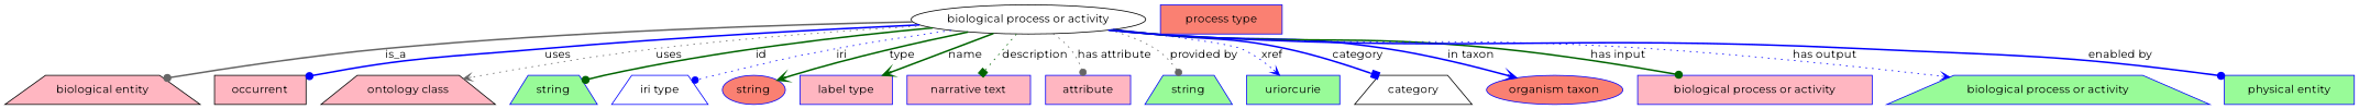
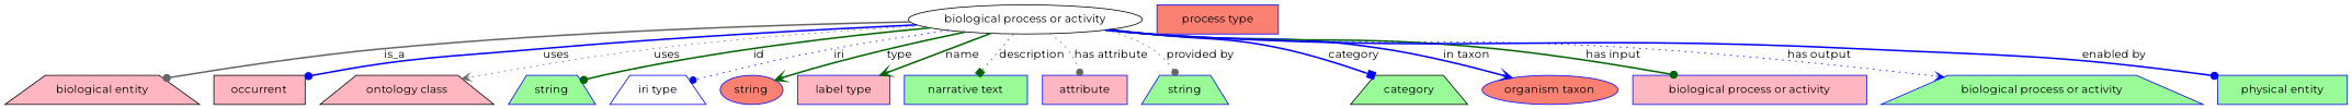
  digraph {
    fontname=Montserrat
    node [fillcolor=lightpink fontname=Montserrat shape=box style=filled color=blue]
    edge [arrowhead=dot color=blue fontname=Montserrat style=bold]
    n1 [fillcolor=white height=0.5 label="biological process or activity" shape=ellipse width=3.9899 color=""]
    "biological entity" [height=0.5 shape=trapezium width=2.3651 color=""]
    occurrent [height=0.5 width=1.5526 color=""]
    "ontology class" [height=0.5 shape=trapezium width=2.1304 color=""]
    n5 [fillcolor=palegreen height=0.5 label=string shape=trapezium width=1.0652]
    n6 [fillcolor=white height=0.5 label="iri type" shape=trapezium width=1.2277]
    n7 [fillcolor=salmon height=0.5 label=string shape=ellipse width=1.0652]
    n8 [height=0.5 label="label type" width=1.5707]
-   n9 [height=0.5 label="narrative text" width=2.0943]
+   n9 [fillcolor=palegreen height=0.5 label="narrative text" width=2.0943]
    n10 [height=0.5 label=attribute width=1.4443]
    n11 [fillcolor=palegreen height=0.5 label=string shape=trapezium width=1.0652]
-   n12 [fillcolor=palegreen height=0.5 label=uriorcurie width=1.5887]
-   category [fillcolor=white height=0.5 shape=trapezium width=1.4263 color=""]
+   category [fillcolor=palegreen height=0.5 shape=trapezium width=1.4263 color=""]
    n14 [fillcolor=salmon height=0.5 label="organism taxon" shape=ellipse width=2.3109]
    n15 [height=0.5 label="biological process or activity" width=3.9899]
    n16 [fillcolor=palegreen height=0.5 label="biological process or activity" shape=trapezium width=3.9899]
    n17 [fillcolor=palegreen height=0.5 label="physical entity" width=2.2026]
    n18 [fillcolor=salmon height=0.5 label="process type" width=2.0762]
    n1 -> "biological entity" [color=gray40 label=is_a]
    n1 -> occurrent [label=uses]
    n1 -> "ontology class" [arrowhead=vee color=gray40 label=uses style=dotted]
    n1 -> n5 [color=darkgreen label=id]
    n1 -> n6 [label=iri style=dotted]
    n1 -> n7 [arrowhead=vee color=darkgreen label=type]
    n1 -> n8 [arrowhead=vee color=darkgreen label=name]
    n1 -> n9 [arrowhead=box color=darkgreen label=description style=dotted]
    n1 -> n10 [color=gray40 label="has attribute" style=dotted]
    n1 -> n11 [color=gray40 label="provided by" style=dotted]
-   n1 -> n12 [arrowhead=vee label=xref style=dotted]
    n1 -> category [arrowhead=box label=category]
    n1 -> n14 [arrowhead=vee label="in taxon"]
    n1 -> n15 [color=darkgreen label="has input"]
    n1 -> n16 [arrowhead=vee label="has output" style=dotted]
    n1 -> n17 [label="enabled by"]
  }
